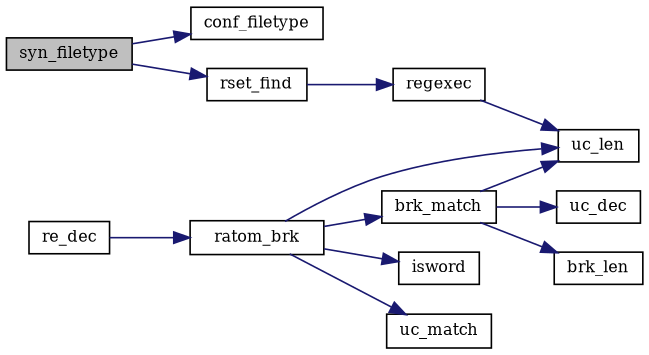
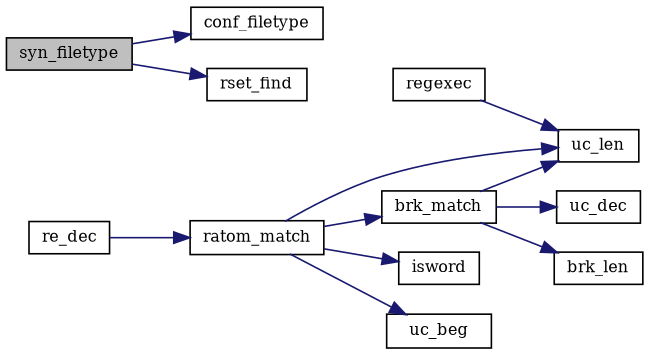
  digraph {
    fontname="DejaVu Serif"
    rankdir=LR
    node [color=black fillcolor=white fontname="DejaVu Serif" fontsize=10 shape=record style=filled]
    edge [color=midnightblue fontname="DejaVu Serif" fontsize=10 labelfontname=Helvetica labelfontsize=10 style=solid]
    n1 [fillcolor=grey75 fontcolor=black height=0.2 label=syn_filetype width=0.4]
    n2 [height=0.2 label=conf_filetype width=0.4]
    n3 [height=0.2 label=rset_find width=0.4]
    n4 [height=0.2 label=regexec width=0.4]
    n5 [height=0.2 label=uc_len width=0.4]
    n6 [height=0.2 label=re_dec width=0.4]
-   n7 [height=0.2 label=ratom_brk width=0.4]
+   n7 [height=0.2 label=ratom_match width=0.4]
    n8 [height=0.2 label=brk_match width=0.4]
    n9 [height=0.2 label=isword width=0.4]
-   n10 [height=0.2 label=uc_match width=0.4]
+   n10 [height=0.2 label=uc_beg width=0.4]
    n11 [height=0.2 label=uc_dec width=0.4]
    n12 [height=0.2 label=brk_len width=0.4]
    n1 -> n2
    n1 -> n3
-   n3 -> n4
    n4 -> n5
    n6 -> n7
    n7 -> n5
    n7 -> n8
    n7 -> n9
    n7 -> n10
    n8 -> n5
    n8 -> n11
    n8 -> n12
  }
